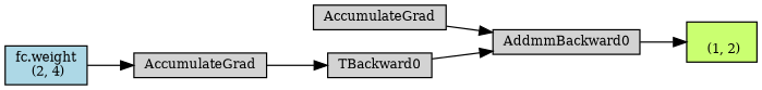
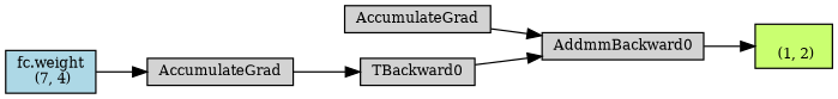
  digraph {
    fontname="DejaVu Serif"
    rankdir=LR
    node [align=left fontname="DejaVu Serif" fontsize=10 ranksep=0.1 shape=box style=filled]
    edge [fontname="DejaVu Serif"]
    n1 [fillcolor=darkolivegreen1 height=0.2 label="\n (1, 2)"]
    n2 [height=0.2 label=AddmmBackward0]
    n3 [height=0.2 label=AccumulateGrad]
    n4 [height=0.2 label=TBackward0]
    n5 [height=0.2 label=AccumulateGrad]
-   n6 [fillcolor=lightblue height=0.2 label="fc.weight\n (2, 4)"]
+   n6 [fillcolor=lightblue height=0.2 label="fc.weight\n (7, 4)"]
    n2 -> n1
    n3 -> n2
    n4 -> n2
    n5 -> n4
    n6 -> n5
  }
